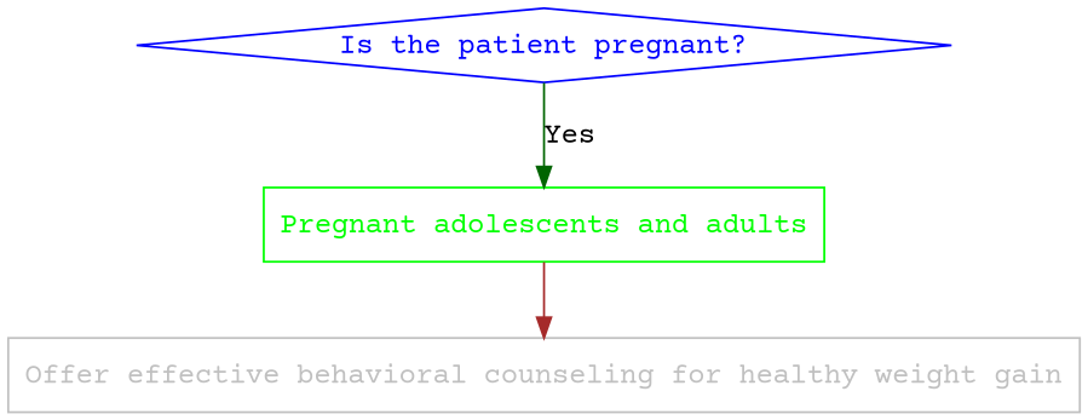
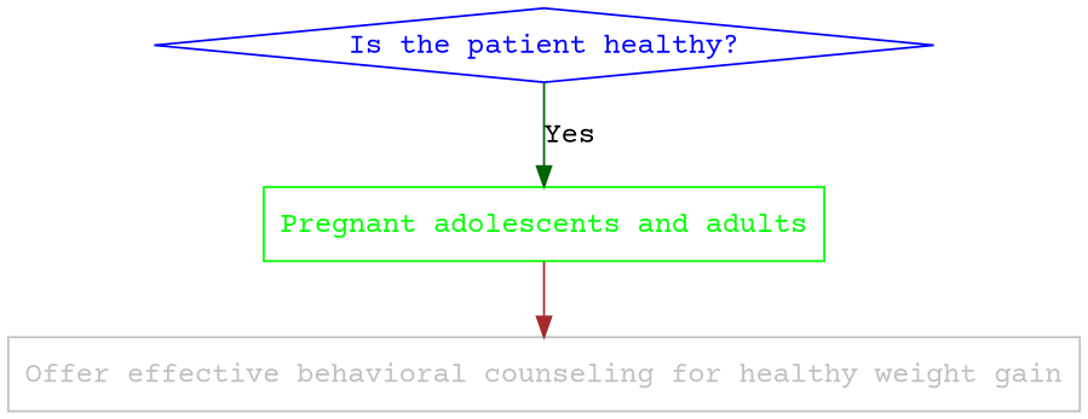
  digraph {
    fontname="Courier Prime"
    rankdir=TB
    node [fontname="Courier Prime" shape=rectangle]
    edge [fontname="Courier Prime"]
-   n1 [color=blue fontcolor=blue label="Is the patient pregnant?" shape=diamond]
+   n1 [color=blue fontcolor=blue label="Is the patient healthy?" shape=diamond]
    n2 [color=green fontcolor=green label="Pregnant adolescents and adults"]
    n3 [color=gray fontcolor=gray label="Offer effective behavioral counseling for healthy weight gain"]
    n1 -> n2 [color=darkgreen label=Yes]
    n2 -> n3 [color=brown]
  }
